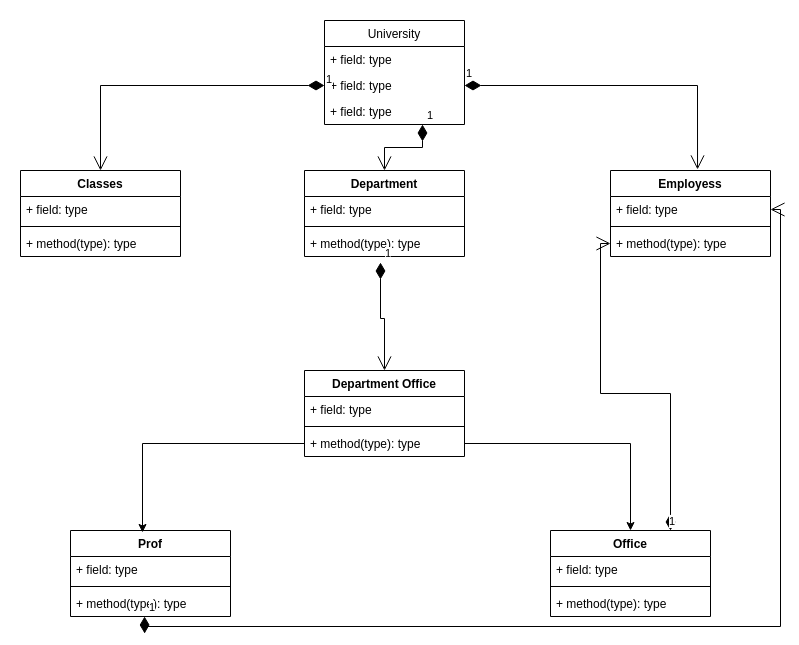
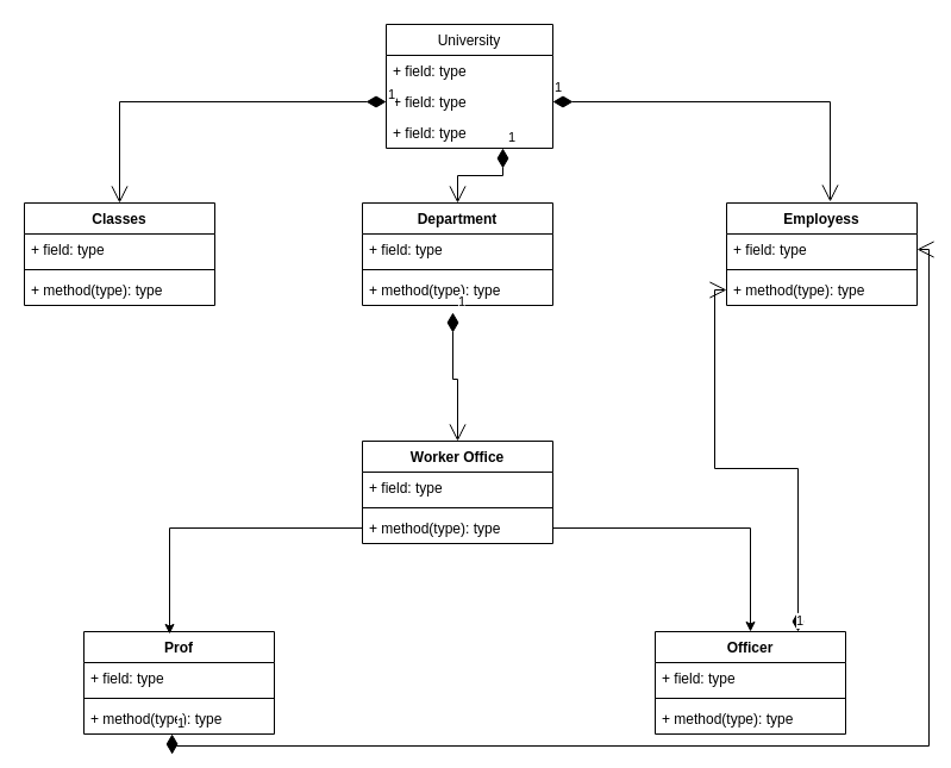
  <mxCell id="0" />
  <mxCell id="1" parent="0" />
  <mxCell id="2" value="University" style="swimlane;fontStyle=0;childLayout=stackLayout;horizontal=1;startSize=26;fillColor=none;horizontalStack=0;resizeParent=1;resizeParentMax=0;resizeLast=0;collapsible=1;marginBottom=0;" vertex="1" parent="1"><mxGeometry x="324" y="20" width="140" height="104" as="geometry" /></mxCell>
  <mxCell id="3" value="+ field: type" style="text;strokeColor=none;fillColor=none;align=left;verticalAlign=top;spacingLeft=4;spacingRight=4;overflow=hidden;rotatable=0;points=[[0,0.5],[1,0.5]];portConstraint=eastwest;" vertex="1" parent="2"><mxGeometry y="26" width="140" height="26" as="geometry" /></mxCell>
  <mxCell id="4" value="+ field: type" style="text;strokeColor=none;fillColor=none;align=left;verticalAlign=top;spacingLeft=4;spacingRight=4;overflow=hidden;rotatable=0;points=[[0,0.5],[1,0.5]];portConstraint=eastwest;" vertex="1" parent="2"><mxGeometry y="52" width="140" height="26" as="geometry" /></mxCell>
  <mxCell id="5" value="+ field: type" style="text;strokeColor=none;fillColor=none;align=left;verticalAlign=top;spacingLeft=4;spacingRight=4;overflow=hidden;rotatable=0;points=[[0,0.5],[1,0.5]];portConstraint=eastwest;" vertex="1" parent="2"><mxGeometry y="78" width="140" height="26" as="geometry" /></mxCell>
  <mxCell id="6" value="Classes" style="swimlane;fontStyle=1;align=center;verticalAlign=top;childLayout=stackLayout;horizontal=1;startSize=26;horizontalStack=0;resizeParent=1;resizeParentMax=0;resizeLast=0;collapsible=1;marginBottom=0;" vertex="1" parent="1"><mxGeometry x="20" y="170" width="160" height="86" as="geometry" /></mxCell>
  <mxCell id="7" value="+ field: type" style="text;strokeColor=none;fillColor=none;align=left;verticalAlign=top;spacingLeft=4;spacingRight=4;overflow=hidden;rotatable=0;points=[[0,0.5],[1,0.5]];portConstraint=eastwest;" vertex="1" parent="6"><mxGeometry y="26" width="160" height="26" as="geometry" /></mxCell>
  <mxCell id="8" value="" style="line;strokeWidth=1;fillColor=none;align=left;verticalAlign=middle;spacingTop=-1;spacingLeft=3;spacingRight=3;rotatable=0;labelPosition=right;points=[];portConstraint=eastwest;strokeColor=inherit;" vertex="1" parent="6"><mxGeometry y="52" width="160" height="8" as="geometry" /></mxCell>
  <mxCell id="9" value="+ method(type): type" style="text;strokeColor=none;fillColor=none;align=left;verticalAlign=top;spacingLeft=4;spacingRight=4;overflow=hidden;rotatable=0;points=[[0,0.5],[1,0.5]];portConstraint=eastwest;" vertex="1" parent="6"><mxGeometry y="60" width="160" height="26" as="geometry" /></mxCell>
  <mxCell id="10" value="Department" style="swimlane;fontStyle=1;align=center;verticalAlign=top;childLayout=stackLayout;horizontal=1;startSize=26;horizontalStack=0;resizeParent=1;resizeParentMax=0;resizeLast=0;collapsible=1;marginBottom=0;" vertex="1" parent="1"><mxGeometry x="304" y="170" width="160" height="86" as="geometry" /></mxCell>
  <mxCell id="11" value="+ field: type" style="text;strokeColor=none;fillColor=none;align=left;verticalAlign=top;spacingLeft=4;spacingRight=4;overflow=hidden;rotatable=0;points=[[0,0.5],[1,0.5]];portConstraint=eastwest;" vertex="1" parent="10"><mxGeometry y="26" width="160" height="26" as="geometry" /></mxCell>
  <mxCell id="12" value="" style="line;strokeWidth=1;fillColor=none;align=left;verticalAlign=middle;spacingTop=-1;spacingLeft=3;spacingRight=3;rotatable=0;labelPosition=right;points=[];portConstraint=eastwest;strokeColor=inherit;" vertex="1" parent="10"><mxGeometry y="52" width="160" height="8" as="geometry" /></mxCell>
  <mxCell id="13" value="+ method(type): type" style="text;strokeColor=none;fillColor=none;align=left;verticalAlign=top;spacingLeft=4;spacingRight=4;overflow=hidden;rotatable=0;points=[[0,0.5],[1,0.5]];portConstraint=eastwest;" vertex="1" parent="10"><mxGeometry y="60" width="160" height="26" as="geometry" /></mxCell>
  <mxCell id="14" value="Employess" style="swimlane;fontStyle=1;align=center;verticalAlign=top;childLayout=stackLayout;horizontal=1;startSize=26;horizontalStack=0;resizeParent=1;resizeParentMax=0;resizeLast=0;collapsible=1;marginBottom=0;" vertex="1" parent="1"><mxGeometry x="610" y="170" width="160" height="86" as="geometry" /></mxCell>
  <mxCell id="15" value="+ field: type" style="text;strokeColor=none;fillColor=none;align=left;verticalAlign=top;spacingLeft=4;spacingRight=4;overflow=hidden;rotatable=0;points=[[0,0.5],[1,0.5]];portConstraint=eastwest;" vertex="1" parent="14"><mxGeometry y="26" width="160" height="26" as="geometry" /></mxCell>
  <mxCell id="16" value="" style="line;strokeWidth=1;fillColor=none;align=left;verticalAlign=middle;spacingTop=-1;spacingLeft=3;spacingRight=3;rotatable=0;labelPosition=right;points=[];portConstraint=eastwest;strokeColor=inherit;" vertex="1" parent="14"><mxGeometry y="52" width="160" height="8" as="geometry" /></mxCell>
  <mxCell id="17" value="+ method(type): type" style="text;strokeColor=none;fillColor=none;align=left;verticalAlign=top;spacingLeft=4;spacingRight=4;overflow=hidden;rotatable=0;points=[[0,0.5],[1,0.5]];portConstraint=eastwest;" vertex="1" parent="14"><mxGeometry y="60" width="160" height="26" as="geometry" /></mxCell>
  <mxCell id="18" value="1" style="endArrow=open;html=1;endSize=12;startArrow=diamondThin;startSize=14;startFill=1;edgeStyle=orthogonalEdgeStyle;align=left;verticalAlign=bottom;rounded=0;exitX=1;exitY=0.5;exitDx=0;exitDy=0;entryX=0.544;entryY=-0.012;entryDx=0;entryDy=0;entryPerimeter=0;" edge="1" parent="1" source="4" target="14"><mxGeometry x="-1" y="3" relative="1" as="geometry"><mxPoint x="310" y="330" as="sourcePoint" /><mxPoint x="470" y="330" as="targetPoint" /></mxGeometry></mxCell>
  <mxCell id="19" value="1" style="endArrow=open;html=1;endSize=12;startArrow=diamondThin;startSize=14;startFill=1;edgeStyle=orthogonalEdgeStyle;align=left;verticalAlign=bottom;rounded=0;exitX=0.7;exitY=1;exitDx=0;exitDy=0;exitPerimeter=0;entryX=0.5;entryY=0;entryDx=0;entryDy=0;" edge="1" parent="1" source="5" target="10"><mxGeometry x="-1" y="3" relative="1" as="geometry"><mxPoint x="310" y="330" as="sourcePoint" /><mxPoint x="470" y="330" as="targetPoint" /></mxGeometry></mxCell>
  <mxCell id="20" value="1" style="endArrow=open;html=1;endSize=12;startArrow=diamondThin;startSize=14;startFill=1;edgeStyle=orthogonalEdgeStyle;align=left;verticalAlign=bottom;rounded=0;exitX=0;exitY=0.5;exitDx=0;exitDy=0;entryX=0.5;entryY=0;entryDx=0;entryDy=0;" edge="1" parent="1" source="4" target="6"><mxGeometry x="-1" y="3" relative="1" as="geometry"><mxPoint x="310" y="330" as="sourcePoint" /><mxPoint x="470" y="330" as="targetPoint" /></mxGeometry></mxCell>
- <mxCell id="21" value="Department Office" style="swimlane;fontStyle=1;align=center;verticalAlign=top;childLayout=stackLayout;horizontal=1;startSize=26;horizontalStack=0;resizeParent=1;resizeParentMax=0;resizeLast=0;collapsible=1;marginBottom=0;" vertex="1" parent="1"><mxGeometry x="304" y="370" width="160" height="86" as="geometry" /></mxCell>
+ <mxCell id="21" value="Worker Office" style="swimlane;fontStyle=1;align=center;verticalAlign=top;childLayout=stackLayout;horizontal=1;startSize=26;horizontalStack=0;resizeParent=1;resizeParentMax=0;resizeLast=0;collapsible=1;marginBottom=0;" vertex="1" parent="1"><mxGeometry x="304" y="370" width="160" height="86" as="geometry" /></mxCell>
  <mxCell id="22" value="+ field: type" style="text;strokeColor=none;fillColor=none;align=left;verticalAlign=top;spacingLeft=4;spacingRight=4;overflow=hidden;rotatable=0;points=[[0,0.5],[1,0.5]];portConstraint=eastwest;" vertex="1" parent="21"><mxGeometry y="26" width="160" height="26" as="geometry" /></mxCell>
  <mxCell id="23" value="" style="line;strokeWidth=1;fillColor=none;align=left;verticalAlign=middle;spacingTop=-1;spacingLeft=3;spacingRight=3;rotatable=0;labelPosition=right;points=[];portConstraint=eastwest;strokeColor=inherit;" vertex="1" parent="21"><mxGeometry y="52" width="160" height="8" as="geometry" /></mxCell>
  <mxCell id="24" value="+ method(type): type" style="text;strokeColor=none;fillColor=none;align=left;verticalAlign=top;spacingLeft=4;spacingRight=4;overflow=hidden;rotatable=0;points=[[0,0.5],[1,0.5]];portConstraint=eastwest;" vertex="1" parent="21"><mxGeometry y="60" width="160" height="26" as="geometry" /></mxCell>
  <mxCell id="25" value="1" style="endArrow=open;html=1;endSize=12;startArrow=diamondThin;startSize=14;startFill=1;edgeStyle=orthogonalEdgeStyle;align=left;verticalAlign=bottom;rounded=0;exitX=0.475;exitY=1.231;exitDx=0;exitDy=0;exitPerimeter=0;entryX=0.5;entryY=0;entryDx=0;entryDy=0;" edge="1" parent="1" source="13" target="21"><mxGeometry x="-1" y="3" relative="1" as="geometry"><mxPoint x="310" y="330" as="sourcePoint" /><mxPoint x="470" y="330" as="targetPoint" /><Array as="points"><mxPoint x="380" y="318" /><mxPoint x="384" y="318" /></Array></mxGeometry></mxCell>
  <mxCell id="26" value="Prof" style="swimlane;fontStyle=1;align=center;verticalAlign=top;childLayout=stackLayout;horizontal=1;startSize=26;horizontalStack=0;resizeParent=1;resizeParentMax=0;resizeLast=0;collapsible=1;marginBottom=0;" vertex="1" parent="1"><mxGeometry x="70" y="530" width="160" height="86" as="geometry" /></mxCell>
  <mxCell id="27" value="+ field: type" style="text;strokeColor=none;fillColor=none;align=left;verticalAlign=top;spacingLeft=4;spacingRight=4;overflow=hidden;rotatable=0;points=[[0,0.5],[1,0.5]];portConstraint=eastwest;" vertex="1" parent="26"><mxGeometry y="26" width="160" height="26" as="geometry" /></mxCell>
  <mxCell id="28" value="" style="line;strokeWidth=1;fillColor=none;align=left;verticalAlign=middle;spacingTop=-1;spacingLeft=3;spacingRight=3;rotatable=0;labelPosition=right;points=[];portConstraint=eastwest;strokeColor=inherit;" vertex="1" parent="26"><mxGeometry y="52" width="160" height="8" as="geometry" /></mxCell>
  <mxCell id="29" value="+ method(type): type" style="text;strokeColor=none;fillColor=none;align=left;verticalAlign=top;spacingLeft=4;spacingRight=4;overflow=hidden;rotatable=0;points=[[0,0.5],[1,0.5]];portConstraint=eastwest;" vertex="1" parent="26"><mxGeometry y="60" width="160" height="26" as="geometry" /></mxCell>
- <mxCell id="30" value="Office" style="swimlane;fontStyle=1;align=center;verticalAlign=top;childLayout=stackLayout;horizontal=1;startSize=26;horizontalStack=0;resizeParent=1;resizeParentMax=0;resizeLast=0;collapsible=1;marginBottom=0;" vertex="1" parent="1"><mxGeometry x="550" y="530" width="160" height="86" as="geometry" /></mxCell>
+ <mxCell id="30" value="Officer" style="swimlane;fontStyle=1;align=center;verticalAlign=top;childLayout=stackLayout;horizontal=1;startSize=26;horizontalStack=0;resizeParent=1;resizeParentMax=0;resizeLast=0;collapsible=1;marginBottom=0;" vertex="1" parent="1"><mxGeometry x="550" y="530" width="160" height="86" as="geometry" /></mxCell>
  <mxCell id="31" value="+ field: type" style="text;strokeColor=none;fillColor=none;align=left;verticalAlign=top;spacingLeft=4;spacingRight=4;overflow=hidden;rotatable=0;points=[[0,0.5],[1,0.5]];portConstraint=eastwest;" vertex="1" parent="30"><mxGeometry y="26" width="160" height="26" as="geometry" /></mxCell>
  <mxCell id="32" value="" style="line;strokeWidth=1;fillColor=none;align=left;verticalAlign=middle;spacingTop=-1;spacingLeft=3;spacingRight=3;rotatable=0;labelPosition=right;points=[];portConstraint=eastwest;strokeColor=inherit;" vertex="1" parent="30"><mxGeometry y="52" width="160" height="8" as="geometry" /></mxCell>
  <mxCell id="33" value="+ method(type): type" style="text;strokeColor=none;fillColor=none;align=left;verticalAlign=top;spacingLeft=4;spacingRight=4;overflow=hidden;rotatable=0;points=[[0,0.5],[1,0.5]];portConstraint=eastwest;" vertex="1" parent="30"><mxGeometry y="60" width="160" height="26" as="geometry" /></mxCell>
  <mxCell id="34" style="edgeStyle=orthogonalEdgeStyle;rounded=0;orthogonalLoop=1;jettySize=auto;html=1;entryX=0.45;entryY=0.023;entryDx=0;entryDy=0;entryPerimeter=0;" edge="1" parent="1" source="24" target="26"><mxGeometry relative="1" as="geometry" /></mxCell>
  <mxCell id="35" style="edgeStyle=orthogonalEdgeStyle;rounded=0;orthogonalLoop=1;jettySize=auto;html=1;" edge="1" parent="1" source="24" target="30"><mxGeometry relative="1" as="geometry" /></mxCell>
  <mxCell id="36" value="1" style="endArrow=open;html=1;endSize=12;startArrow=diamondThin;startSize=14;startFill=1;edgeStyle=orthogonalEdgeStyle;align=left;verticalAlign=bottom;rounded=0;exitX=0.463;exitY=1;exitDx=0;exitDy=0;exitPerimeter=0;entryX=1;entryY=0.5;entryDx=0;entryDy=0;" edge="1" parent="1" source="29" target="15"><mxGeometry x="-1" y="3" relative="1" as="geometry"><mxPoint x="310" y="330" as="sourcePoint" /><mxPoint x="470" y="330" as="targetPoint" /></mxGeometry></mxCell>
  <mxCell id="37" value="1" style="endArrow=open;html=1;endSize=12;startArrow=diamondThin;startSize=14;startFill=1;edgeStyle=orthogonalEdgeStyle;align=left;verticalAlign=bottom;rounded=0;exitX=0.75;exitY=0;exitDx=0;exitDy=0;" edge="1" parent="1" source="30" target="17"><mxGeometry x="-1" y="3" relative="1" as="geometry"><mxPoint x="310" y="330" as="sourcePoint" /><mxPoint x="470" y="330" as="targetPoint" /></mxGeometry></mxCell>
